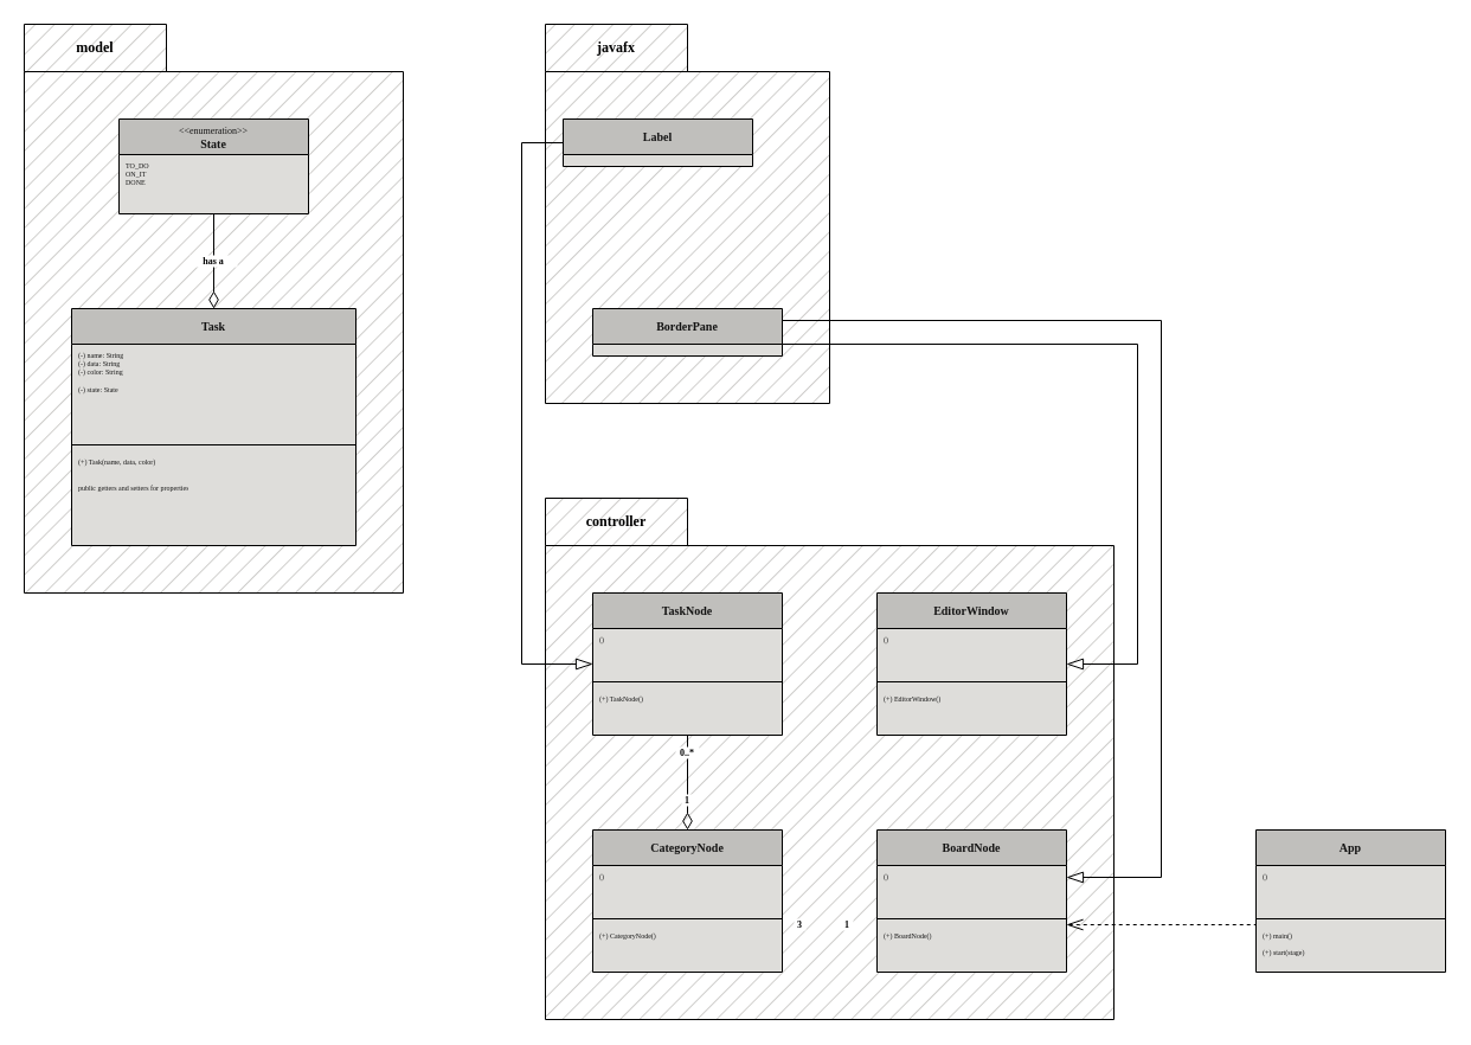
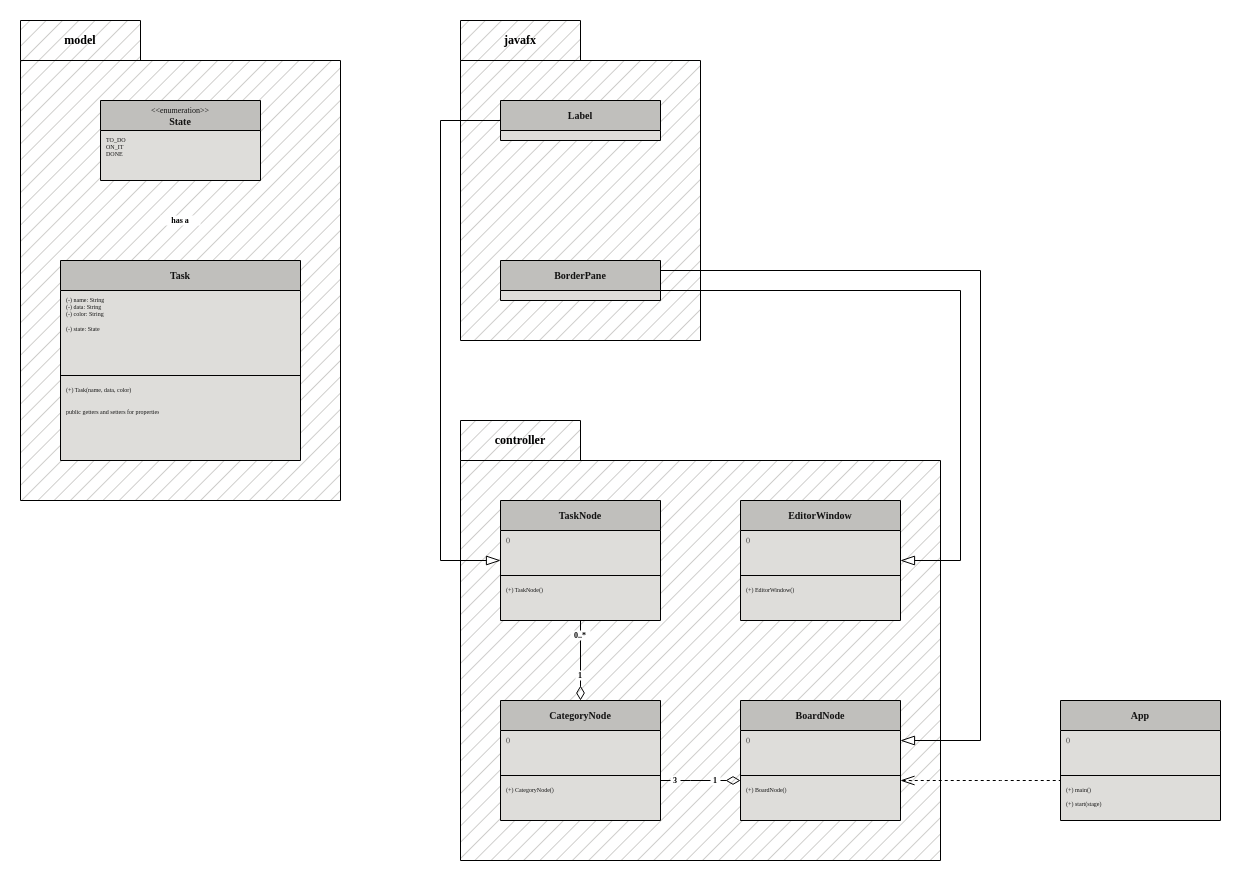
  <mxCell id="0" />
  <mxCell id="1" parent="0" />
  <mxCell id="2" value="model" style="shape=folder;fontStyle=1;tabWidth=120;tabHeight=40;tabPosition=left;html=1;boundedLbl=1;labelInHeader=1;container=1;collapsible=0;whiteSpace=wrap;fillStyle=hatch;fillColor=#c0bfbc;fontFamily=Source Sans Pro;verticalAlign=middle;" parent="1" vertex="1"><mxGeometry x="20" y="20" width="320" height="480" as="geometry" /></mxCell>
  <mxCell id="3" value="App" style="swimlane;fontStyle=1;align=center;verticalAlign=middle;childLayout=stackLayout;horizontal=1;startSize=30;horizontalStack=0;resizeParent=1;resizeParentMax=0;resizeLast=0;collapsible=1;marginBottom=0;whiteSpace=wrap;html=1;fontFamily=Source Sans Pro;labelBackgroundColor=none;textOpacity=90;swimlaneFillColor=#deddda;fillColor=#c0bfbc;fontSize=10;rounded=0;" parent="1" vertex="1"><mxGeometry x="1060" y="700" width="160" height="120" as="geometry"><mxRectangle x="80" y="240" width="160" height="30" as="alternateBounds" /></mxGeometry></mxCell>
  <mxCell id="4" value="()" style="text;align=left;verticalAlign=top;spacingLeft=4;spacingRight=4;overflow=hidden;rotatable=0;points=[[0,0.5],[1,0.5]];portConstraint=eastwest;whiteSpace=wrap;html=1;fontFamily=Source Code Pro;labelBackgroundColor=none;textOpacity=90;swimlaneFillColor=#deddda;fontSize=6;rounded=0;" parent="3" vertex="1"><mxGeometry y="30" width="160" height="40" as="geometry" /></mxCell>
  <mxCell id="5" value="" style="line;strokeWidth=1;align=center;verticalAlign=middle;spacingTop=-1;spacingLeft=3;spacingRight=3;rotatable=0;labelPosition=right;points=[];portConstraint=eastwest;fontFamily=Source Code Pro;labelBackgroundColor=none;textOpacity=90;swimlaneFillColor=#deddda;fontSize=8;rounded=0;" parent="3" vertex="1"><mxGeometry y="70" width="160" height="10" as="geometry" /></mxCell>
  <mxCell id="6" value="&lt;div&gt;(+) main()&lt;/div&gt;&lt;div&gt;&lt;br&gt;&lt;/div&gt;&lt;div&gt;(+) start(stage)&lt;br&gt;&lt;/div&gt;" style="text;align=left;verticalAlign=top;spacingLeft=4;spacingRight=4;overflow=hidden;rotatable=0;points=[[0,0.5],[1,0.5]];portConstraint=eastwest;whiteSpace=wrap;html=1;fontFamily=Source Code Pro;labelBackgroundColor=none;textOpacity=90;swimlaneFillColor=#deddda;fontSize=6;rounded=0;" parent="3" vertex="1"><mxGeometry y="80" width="160" height="40" as="geometry" /></mxCell>
  <mxCell id="7" value="Task" style="swimlane;fontStyle=1;align=center;verticalAlign=middle;childLayout=stackLayout;horizontal=1;startSize=30;horizontalStack=0;resizeParent=1;resizeParentMax=0;resizeLast=0;collapsible=1;marginBottom=0;whiteSpace=wrap;html=1;fontFamily=Source Sans Pro;labelBackgroundColor=none;textOpacity=90;swimlaneFillColor=#deddda;fillColor=#c0bfbc;fontSize=10;rounded=0;" parent="1" vertex="1"><mxGeometry x="60" y="260" width="240" height="200" as="geometry"><mxRectangle x="80" y="240" width="160" height="30" as="alternateBounds" /></mxGeometry></mxCell>
  <mxCell id="8" value="&lt;div&gt;(-) name: String&lt;/div&gt;&lt;div&gt;(-) data: String&lt;/div&gt;&lt;div&gt;(-) color: String&lt;/div&gt;&lt;div&gt;&lt;br&gt;&lt;/div&gt;&lt;div&gt;(-) state: State&lt;br&gt;&lt;/div&gt;" style="text;align=left;verticalAlign=top;spacingLeft=4;spacingRight=4;overflow=hidden;rotatable=0;points=[[0,0.5],[1,0.5]];portConstraint=eastwest;whiteSpace=wrap;html=1;fontFamily=Source Code Pro;labelBackgroundColor=none;textOpacity=90;swimlaneFillColor=#deddda;fontSize=6;rounded=0;" parent="7" vertex="1"><mxGeometry y="30" width="240" height="80" as="geometry" /></mxCell>
  <mxCell id="9" value="" style="line;strokeWidth=1;align=center;verticalAlign=middle;spacingTop=-1;spacingLeft=3;spacingRight=3;rotatable=0;labelPosition=right;points=[];portConstraint=eastwest;fontFamily=Source Code Pro;labelBackgroundColor=none;textOpacity=90;swimlaneFillColor=#deddda;fontSize=8;rounded=0;" parent="7" vertex="1"><mxGeometry y="110" width="240" height="10" as="geometry" /></mxCell>
  <mxCell id="10" value="&lt;div&gt;(+) Task(name, data, color)&lt;br&gt;&lt;/div&gt;&lt;div&gt;&lt;br&gt;&lt;/div&gt;&lt;div&gt;&lt;br&gt;&lt;/div&gt;&lt;div&gt;public getters and setters for properties&lt;br&gt;&lt;/div&gt;" style="text;align=left;verticalAlign=top;spacingLeft=4;spacingRight=4;overflow=hidden;rotatable=0;points=[[0,0.5],[1,0.5]];portConstraint=eastwest;whiteSpace=wrap;html=1;fontFamily=Source Code Pro;labelBackgroundColor=none;textOpacity=90;swimlaneFillColor=#deddda;fontSize=6;rounded=0;" parent="7" vertex="1"><mxGeometry y="120" width="240" height="80" as="geometry" /></mxCell>
  <mxCell id="11" value="&lt;div&gt;&lt;font style=&quot;font-weight: normal; font-size: 8px;&quot; face=&quot;Source Code Pro&quot;&gt;&amp;lt;&amp;lt;enumeration&amp;gt;&amp;gt;&lt;/font&gt;&lt;br&gt;&lt;/div&gt;&lt;div&gt;State&lt;/div&gt;" style="swimlane;fontStyle=1;align=center;verticalAlign=middle;childLayout=stackLayout;horizontal=1;startSize=30;horizontalStack=0;resizeParent=1;resizeParentMax=0;resizeLast=0;collapsible=1;marginBottom=0;whiteSpace=wrap;html=1;fontFamily=Source Sans Pro;labelBackgroundColor=none;textOpacity=90;swimlaneFillColor=#deddda;fillColor=#c0bfbc;fontSize=10;rounded=0;" parent="1" vertex="1"><mxGeometry x="100" y="100" width="160" height="80" as="geometry"><mxRectangle x="80" y="240" width="160" height="30" as="alternateBounds" /></mxGeometry></mxCell>
  <mxCell id="12" value="&lt;div&gt;TO_DO&lt;/div&gt;&lt;div&gt;ON_IT&lt;/div&gt;&lt;div&gt;DONE&lt;br&gt;&lt;/div&gt;" style="text;align=left;verticalAlign=top;spacingLeft=4;spacingRight=4;overflow=hidden;rotatable=0;points=[[0,0.5],[1,0.5]];portConstraint=eastwest;whiteSpace=wrap;html=1;fontFamily=Source Code Pro;labelBackgroundColor=none;textOpacity=90;swimlaneFillColor=#deddda;fontSize=6;rounded=0;" parent="11" vertex="1"><mxGeometry y="30" width="160" height="50" as="geometry" /></mxCell>
- <mxCell id="13" value="" style="endArrow=diamondThin;html=1;endSize=12;startArrow=none;startSize=12;startFill=0;edgeStyle=orthogonalEdgeStyle;align=center;verticalAlign=middle;rounded=0;endFill=0;fontFamily=Source Code Pro;fontSize=8;labelBackgroundColor=none;fontStyle=1;" parent="1" source="11" target="7" edge="1"><mxGeometry x="0.917" y="10" relative="1" as="geometry"><mxPoint x="-90" y="410" as="sourcePoint" /><mxPoint x="-90" y="30" as="targetPoint" /><mxPoint as="offset" /><Array as="points" /></mxGeometry></mxCell>
  <mxCell id="14" value="controller" style="shape=folder;fontStyle=1;tabWidth=120;tabHeight=40;tabPosition=left;html=1;boundedLbl=1;labelInHeader=1;container=1;collapsible=0;whiteSpace=wrap;fillStyle=hatch;fillColor=#c0bfbc;fontFamily=Source Sans Pro;verticalAlign=middle;" parent="1" vertex="1"><mxGeometry x="460" y="420" width="480" height="440" as="geometry" /></mxCell>
  <mxCell id="15" value="TaskNode" style="swimlane;fontStyle=1;align=center;verticalAlign=middle;childLayout=stackLayout;horizontal=1;startSize=30;horizontalStack=0;resizeParent=1;resizeParentMax=0;resizeLast=0;collapsible=1;marginBottom=0;whiteSpace=wrap;html=1;fontFamily=Source Sans Pro;labelBackgroundColor=none;textOpacity=90;swimlaneFillColor=#deddda;fillColor=#c0bfbc;fontSize=10;rounded=0;" parent="1" vertex="1"><mxGeometry x="500" y="500" width="160" height="120" as="geometry"><mxRectangle x="80" y="240" width="160" height="30" as="alternateBounds" /></mxGeometry></mxCell>
  <mxCell id="16" value="()" style="text;align=left;verticalAlign=top;spacingLeft=4;spacingRight=4;overflow=hidden;rotatable=0;points=[[0,0.5],[1,0.5]];portConstraint=eastwest;whiteSpace=wrap;html=1;fontFamily=Source Code Pro;labelBackgroundColor=none;textOpacity=90;swimlaneFillColor=#deddda;fontSize=6;rounded=0;" parent="15" vertex="1"><mxGeometry y="30" width="160" height="40" as="geometry" /></mxCell>
  <mxCell id="17" value="" style="line;strokeWidth=1;align=center;verticalAlign=middle;spacingTop=-1;spacingLeft=3;spacingRight=3;rotatable=0;labelPosition=right;points=[];portConstraint=eastwest;fontFamily=Source Code Pro;labelBackgroundColor=none;textOpacity=90;swimlaneFillColor=#deddda;fontSize=8;rounded=0;" parent="15" vertex="1"><mxGeometry y="70" width="160" height="10" as="geometry" /></mxCell>
  <mxCell id="18" value="(+) TaskNode()" style="text;align=left;verticalAlign=top;spacingLeft=4;spacingRight=4;overflow=hidden;rotatable=0;points=[[0,0.5],[1,0.5]];portConstraint=eastwest;whiteSpace=wrap;html=1;fontFamily=Source Code Pro;labelBackgroundColor=none;textOpacity=90;swimlaneFillColor=#deddda;fontSize=6;rounded=0;" parent="15" vertex="1"><mxGeometry y="80" width="160" height="40" as="geometry" /></mxCell>
  <mxCell id="19" value="CategoryNode" style="swimlane;fontStyle=1;align=center;verticalAlign=middle;childLayout=stackLayout;horizontal=1;startSize=30;horizontalStack=0;resizeParent=1;resizeParentMax=0;resizeLast=0;collapsible=1;marginBottom=0;whiteSpace=wrap;html=1;fontFamily=Source Sans Pro;labelBackgroundColor=none;textOpacity=90;swimlaneFillColor=#deddda;fillColor=#c0bfbc;fontSize=10;rounded=0;" parent="1" vertex="1"><mxGeometry x="500" y="700" width="160" height="120" as="geometry"><mxRectangle x="80" y="240" width="160" height="30" as="alternateBounds" /></mxGeometry></mxCell>
  <mxCell id="20" value="()" style="text;align=left;verticalAlign=top;spacingLeft=4;spacingRight=4;overflow=hidden;rotatable=0;points=[[0,0.5],[1,0.5]];portConstraint=eastwest;whiteSpace=wrap;html=1;fontFamily=Source Code Pro;labelBackgroundColor=none;textOpacity=90;swimlaneFillColor=#deddda;fontSize=6;rounded=0;" parent="19" vertex="1"><mxGeometry y="30" width="160" height="40" as="geometry" /></mxCell>
  <mxCell id="21" value="" style="line;strokeWidth=1;align=center;verticalAlign=middle;spacingTop=-1;spacingLeft=3;spacingRight=3;rotatable=0;labelPosition=right;points=[];portConstraint=eastwest;fontFamily=Source Code Pro;labelBackgroundColor=none;textOpacity=90;swimlaneFillColor=#deddda;fontSize=8;rounded=0;" parent="19" vertex="1"><mxGeometry y="70" width="160" height="10" as="geometry" /></mxCell>
  <mxCell id="22" value="(+) CategoryNode()" style="text;align=left;verticalAlign=top;spacingLeft=4;spacingRight=4;overflow=hidden;rotatable=0;points=[[0,0.5],[1,0.5]];portConstraint=eastwest;whiteSpace=wrap;html=1;fontFamily=Source Code Pro;labelBackgroundColor=none;textOpacity=90;swimlaneFillColor=#deddda;fontSize=6;rounded=0;" parent="19" vertex="1"><mxGeometry y="80" width="160" height="40" as="geometry" /></mxCell>
  <mxCell id="23" value="" style="endArrow=none;html=1;endSize=12;startArrow=diamondThin;startSize=12;startFill=0;edgeStyle=orthogonalEdgeStyle;align=center;verticalAlign=middle;rounded=0;endFill=0;fontFamily=Source Code Pro;fontSize=8;labelBackgroundColor=none;fontStyle=1;" parent="1" source="19" target="15" edge="1"><mxGeometry x="0.917" y="10" relative="1" as="geometry"><mxPoint x="350" y="890" as="sourcePoint" /><mxPoint x="350" y="510" as="targetPoint" /><mxPoint as="offset" /><Array as="points" /></mxGeometry></mxCell>
  <mxCell id="24" value="0..*" style="text;html=1;align=center;verticalAlign=middle;whiteSpace=wrap;rounded=0;fontSize=8;fontStyle=1;fontFamily=Source Code Pro;fillColor=default;" parent="1" vertex="1"><mxGeometry x="570" y="630" width="20" height="10" as="geometry" /></mxCell>
  <mxCell id="25" value="1" style="text;html=1;align=center;verticalAlign=middle;whiteSpace=wrap;rounded=0;fontSize=8;fontStyle=1;fontFamily=Source Code Pro;fillColor=default;" parent="1" vertex="1"><mxGeometry x="575" y="670" width="10" height="10" as="geometry" /></mxCell>
  <mxCell id="26" value="BoardNode" style="swimlane;fontStyle=1;align=center;verticalAlign=middle;childLayout=stackLayout;horizontal=1;startSize=30;horizontalStack=0;resizeParent=1;resizeParentMax=0;resizeLast=0;collapsible=1;marginBottom=0;whiteSpace=wrap;html=1;fontFamily=Source Sans Pro;labelBackgroundColor=none;textOpacity=90;swimlaneFillColor=#deddda;fillColor=#c0bfbc;fontSize=10;rounded=0;" parent="1" vertex="1"><mxGeometry x="740" y="700" width="160" height="120" as="geometry"><mxRectangle x="80" y="240" width="160" height="30" as="alternateBounds" /></mxGeometry></mxCell>
  <mxCell id="27" value="()" style="text;align=left;verticalAlign=top;spacingLeft=4;spacingRight=4;overflow=hidden;rotatable=0;points=[[0,0.5],[1,0.5]];portConstraint=eastwest;whiteSpace=wrap;html=1;fontFamily=Source Code Pro;labelBackgroundColor=none;textOpacity=90;swimlaneFillColor=#deddda;fontSize=6;rounded=0;" parent="26" vertex="1"><mxGeometry y="30" width="160" height="40" as="geometry" /></mxCell>
  <mxCell id="28" value="" style="line;strokeWidth=1;align=center;verticalAlign=middle;spacingTop=-1;spacingLeft=3;spacingRight=3;rotatable=0;labelPosition=right;points=[];portConstraint=eastwest;fontFamily=Source Code Pro;labelBackgroundColor=none;textOpacity=90;swimlaneFillColor=#deddda;fontSize=8;rounded=0;" parent="26" vertex="1"><mxGeometry y="70" width="160" height="10" as="geometry" /></mxCell>
  <mxCell id="29" value="(+) BoardNode()" style="text;align=left;verticalAlign=top;spacingLeft=4;spacingRight=4;overflow=hidden;rotatable=0;points=[[0,0.5],[1,0.5]];portConstraint=eastwest;whiteSpace=wrap;html=1;fontFamily=Source Code Pro;labelBackgroundColor=none;textOpacity=90;swimlaneFillColor=#deddda;fontSize=6;rounded=0;" parent="26" vertex="1"><mxGeometry y="80" width="160" height="40" as="geometry" /></mxCell>
+ <mxCell id="30" value="" style="endArrow=none;html=1;endSize=12;startArrow=diamondThin;startSize=12;startFill=0;edgeStyle=orthogonalEdgeStyle;align=center;verticalAlign=middle;rounded=0;endFill=0;fontFamily=Source Code Pro;fontSize=8;labelBackgroundColor=none;fontStyle=1;" parent="1" source="26" target="19" edge="1"><mxGeometry x="0.917" y="10" relative="1" as="geometry"><mxPoint x="770" y="600" as="sourcePoint" /><mxPoint x="650" y="600" as="targetPoint" /><mxPoint as="offset" /><Array as="points"><mxPoint x="690" y="780" /><mxPoint x="690" y="780" /></Array></mxGeometry></mxCell>
  <mxCell id="31" value="1" style="text;html=1;align=center;verticalAlign=middle;whiteSpace=wrap;rounded=0;fontSize=8;fontStyle=1;fontFamily=Source Code Pro;fillColor=default;" parent="1" vertex="1"><mxGeometry x="710" y="775" width="10" height="10" as="geometry" /></mxCell>
  <mxCell id="32" value="3" style="text;html=1;align=center;verticalAlign=middle;whiteSpace=wrap;rounded=0;fontSize=8;fontStyle=1;fontFamily=Source Code Pro;fillColor=default;" parent="1" vertex="1"><mxGeometry x="670" y="775" width="10" height="10" as="geometry" /></mxCell>
  <mxCell id="33" value="has a" style="text;html=1;align=center;verticalAlign=middle;whiteSpace=wrap;rounded=0;fontSize=8;fontStyle=1;fontFamily=Source Code Pro;fillColor=default;" vertex="1" parent="1"><mxGeometry x="160" y="215" width="40" height="10" as="geometry" /></mxCell>
  <mxCell id="34" value="EditorWindow" style="swimlane;fontStyle=1;align=center;verticalAlign=middle;childLayout=stackLayout;horizontal=1;startSize=30;horizontalStack=0;resizeParent=1;resizeParentMax=0;resizeLast=0;collapsible=1;marginBottom=0;whiteSpace=wrap;html=1;fontFamily=Source Sans Pro;labelBackgroundColor=none;textOpacity=90;swimlaneFillColor=#deddda;fillColor=#c0bfbc;fontSize=10;rounded=0;" vertex="1" parent="1"><mxGeometry x="740" y="500" width="160" height="120" as="geometry"><mxRectangle x="80" y="240" width="160" height="30" as="alternateBounds" /></mxGeometry></mxCell>
  <mxCell id="35" value="()" style="text;align=left;verticalAlign=top;spacingLeft=4;spacingRight=4;overflow=hidden;rotatable=0;points=[[0,0.5],[1,0.5]];portConstraint=eastwest;whiteSpace=wrap;html=1;fontFamily=Source Code Pro;labelBackgroundColor=none;textOpacity=90;swimlaneFillColor=#deddda;fontSize=6;rounded=0;" vertex="1" parent="34"><mxGeometry y="30" width="160" height="40" as="geometry" /></mxCell>
  <mxCell id="36" value="" style="line;strokeWidth=1;align=center;verticalAlign=middle;spacingTop=-1;spacingLeft=3;spacingRight=3;rotatable=0;labelPosition=right;points=[];portConstraint=eastwest;fontFamily=Source Code Pro;labelBackgroundColor=none;textOpacity=90;swimlaneFillColor=#deddda;fontSize=8;rounded=0;" vertex="1" parent="34"><mxGeometry y="70" width="160" height="10" as="geometry" /></mxCell>
  <mxCell id="37" value="(+) EditorWindow()" style="text;align=left;verticalAlign=top;spacingLeft=4;spacingRight=4;overflow=hidden;rotatable=0;points=[[0,0.5],[1,0.5]];portConstraint=eastwest;whiteSpace=wrap;html=1;fontFamily=Source Code Pro;labelBackgroundColor=none;textOpacity=90;swimlaneFillColor=#deddda;fontSize=6;rounded=0;" vertex="1" parent="34"><mxGeometry y="80" width="160" height="40" as="geometry" /></mxCell>
  <mxCell id="38" value="javafx" style="shape=folder;fontStyle=1;tabWidth=120;tabHeight=40;tabPosition=left;html=1;boundedLbl=1;labelInHeader=1;container=1;collapsible=0;whiteSpace=wrap;fillStyle=hatch;fillColor=#c0bfbc;fontFamily=Source Sans Pro;verticalAlign=middle;" vertex="1" parent="1"><mxGeometry x="460" y="20" width="240" height="320" as="geometry" /></mxCell>
- <mxCell id="39" value="Label" style="swimlane;fontStyle=1;align=center;verticalAlign=middle;childLayout=stackLayout;horizontal=1;startSize=30;horizontalStack=0;resizeParent=1;resizeParentMax=0;resizeLast=0;collapsible=1;marginBottom=0;whiteSpace=wrap;html=1;fontFamily=Source Sans Pro;labelBackgroundColor=none;textOpacity=90;swimlaneFillColor=#deddda;fillColor=#c0bfbc;fontSize=10;rounded=0;" vertex="1" parent="1"><mxGeometry x="475" y="100" width="160" height="40" as="geometry"><mxRectangle x="80" y="240" width="160" height="30" as="alternateBounds" /></mxGeometry></mxCell>
+ <mxCell id="39" value="Label" style="swimlane;fontStyle=1;align=center;verticalAlign=middle;childLayout=stackLayout;horizontal=1;startSize=30;horizontalStack=0;resizeParent=1;resizeParentMax=0;resizeLast=0;collapsible=1;marginBottom=0;whiteSpace=wrap;html=1;fontFamily=Source Sans Pro;labelBackgroundColor=none;textOpacity=90;swimlaneFillColor=#deddda;fillColor=#c0bfbc;fontSize=10;rounded=0;" vertex="1" parent="1"><mxGeometry x="500" y="100" width="160" height="40" as="geometry"><mxRectangle x="80" y="240" width="160" height="30" as="alternateBounds" /></mxGeometry></mxCell>
  <mxCell id="40" value="BorderPane" style="swimlane;fontStyle=1;align=center;verticalAlign=middle;childLayout=stackLayout;horizontal=1;startSize=30;horizontalStack=0;resizeParent=1;resizeParentMax=0;resizeLast=0;collapsible=1;marginBottom=0;whiteSpace=wrap;html=1;fontFamily=Source Sans Pro;labelBackgroundColor=none;textOpacity=90;swimlaneFillColor=#deddda;fillColor=#c0bfbc;fontSize=10;rounded=0;" vertex="1" parent="1"><mxGeometry x="500" y="260" width="160" height="40" as="geometry"><mxRectangle x="80" y="240" width="160" height="30" as="alternateBounds" /></mxGeometry></mxCell>
  <mxCell id="41" value="" style="endArrow=blockThin;html=1;endSize=12;startArrow=none;startSize=12;startFill=0;edgeStyle=orthogonalEdgeStyle;align=center;verticalAlign=middle;rounded=0;endFill=0;fontFamily=Source Code Pro;fontSize=8;labelBackgroundColor=none;fontStyle=1;" edge="1" parent="1" source="39" target="15"><mxGeometry x="0.95" relative="1" as="geometry"><mxPoint x="710" y="360" as="sourcePoint" /><mxPoint x="710" y="280" as="targetPoint" /><mxPoint as="offset" /><Array as="points"><mxPoint x="440" y="120" /><mxPoint x="440" y="560" /></Array></mxGeometry></mxCell>
  <mxCell id="42" value="" style="endArrow=blockThin;html=1;endSize=12;startArrow=none;startSize=12;startFill=0;edgeStyle=orthogonalEdgeStyle;align=center;verticalAlign=middle;rounded=0;endFill=0;fontFamily=Source Code Pro;fontSize=8;labelBackgroundColor=none;fontStyle=1;" edge="1" parent="1" source="40" target="34"><mxGeometry x="0.95" relative="1" as="geometry"><mxPoint x="1060" y="280" as="sourcePoint" /><mxPoint x="1060" y="560" as="targetPoint" /><mxPoint as="offset" /><Array as="points"><mxPoint x="960" y="290" /><mxPoint x="960" y="560" /></Array></mxGeometry></mxCell>
  <mxCell id="43" value="" style="endArrow=blockThin;html=1;endSize=12;startArrow=none;startSize=12;startFill=0;edgeStyle=orthogonalEdgeStyle;align=center;verticalAlign=middle;rounded=0;endFill=0;fontFamily=Source Code Pro;fontSize=8;labelBackgroundColor=none;fontStyle=1;" edge="1" parent="1" source="40" target="26"><mxGeometry x="0.95" relative="1" as="geometry"><mxPoint x="1200" y="280" as="sourcePoint" /><mxPoint x="1200" y="560" as="targetPoint" /><mxPoint as="offset" /><Array as="points"><mxPoint x="980" y="270" /><mxPoint x="980" y="740" /></Array></mxGeometry></mxCell>
  <mxCell id="44" value="" style="endArrow=none;html=1;endSize=12;startArrow=openThin;startSize=12;startFill=0;edgeStyle=orthogonalEdgeStyle;align=center;verticalAlign=middle;rounded=0;endFill=0;fontFamily=Source Code Pro;fontSize=8;labelBackgroundColor=none;fontStyle=1;dashed=1;" edge="1" parent="1" source="26" target="3"><mxGeometry x="0.95" relative="1" as="geometry"><mxPoint x="940" y="780" as="sourcePoint" /><mxPoint x="1180" y="640" as="targetPoint" /><mxPoint as="offset" /><Array as="points"><mxPoint x="1000" y="780" /><mxPoint x="1000" y="780" /></Array></mxGeometry></mxCell>
